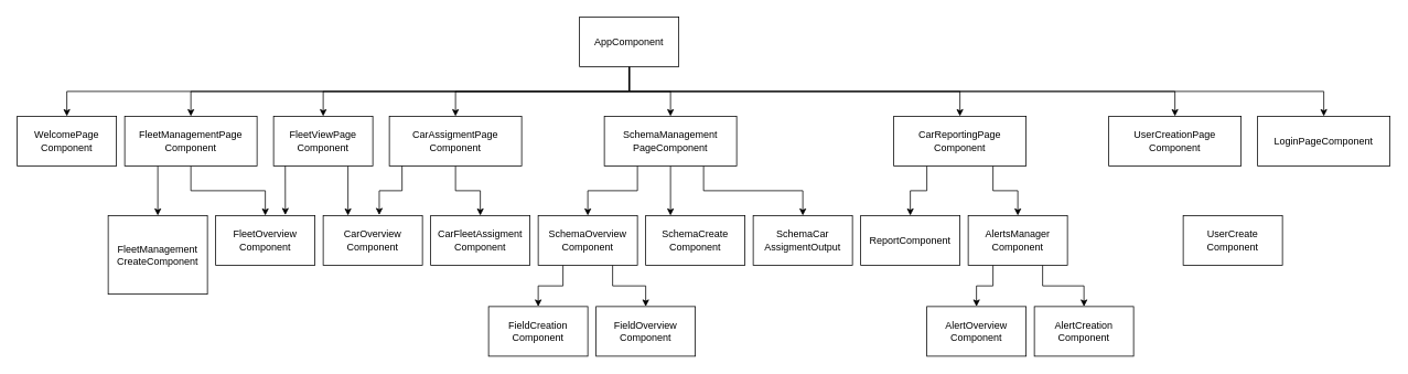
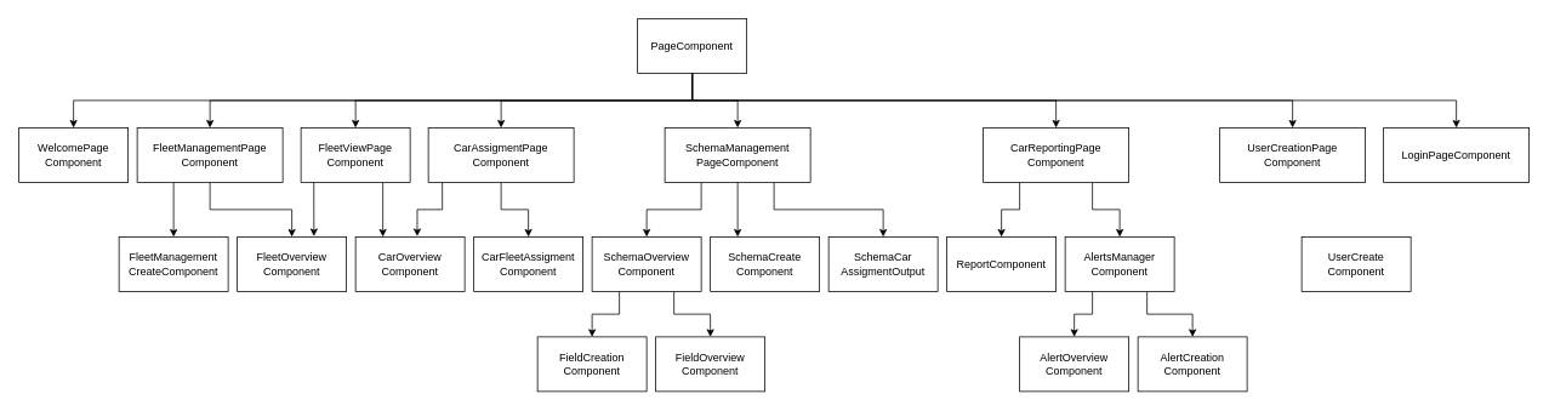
  <mxCell id="0" />
  <mxCell id="1" parent="0" />
  <mxCell id="2" style="edgeStyle=orthogonalEdgeStyle;rounded=0;orthogonalLoop=1;jettySize=auto;html=1;exitX=0.5;exitY=1;exitDx=0;exitDy=0;entryX=0.5;entryY=0;entryDx=0;entryDy=0;" edge="1" parent="1" source="10" target="11"><mxGeometry relative="1" as="geometry" /></mxCell>
  <mxCell id="3" style="edgeStyle=orthogonalEdgeStyle;rounded=0;orthogonalLoop=1;jettySize=auto;html=1;exitX=0.5;exitY=1;exitDx=0;exitDy=0;entryX=0.5;entryY=0;entryDx=0;entryDy=0;" edge="1" parent="1" source="10" target="14"><mxGeometry relative="1" as="geometry" /></mxCell>
  <mxCell id="4" style="edgeStyle=orthogonalEdgeStyle;rounded=0;orthogonalLoop=1;jettySize=auto;html=1;exitX=0.5;exitY=1;exitDx=0;exitDy=0;" edge="1" parent="1" source="10" target="29"><mxGeometry relative="1" as="geometry" /></mxCell>
  <mxCell id="5" style="edgeStyle=orthogonalEdgeStyle;rounded=0;orthogonalLoop=1;jettySize=auto;html=1;exitX=0.5;exitY=1;exitDx=0;exitDy=0;entryX=0.5;entryY=0;entryDx=0;entryDy=0;" edge="1" parent="1" source="10" target="17"><mxGeometry relative="1" as="geometry" /></mxCell>
  <mxCell id="6" style="edgeStyle=orthogonalEdgeStyle;rounded=0;orthogonalLoop=1;jettySize=auto;html=1;exitX=0.5;exitY=1;exitDx=0;exitDy=0;entryX=0.5;entryY=0;entryDx=0;entryDy=0;" edge="1" parent="1" source="10" target="21"><mxGeometry relative="1" as="geometry" /></mxCell>
  <mxCell id="7" style="edgeStyle=orthogonalEdgeStyle;rounded=0;orthogonalLoop=1;jettySize=auto;html=1;exitX=0.5;exitY=1;exitDx=0;exitDy=0;entryX=0.5;entryY=0;entryDx=0;entryDy=0;" edge="1" parent="1" source="10" target="24"><mxGeometry relative="1" as="geometry" /></mxCell>
  <mxCell id="8" style="edgeStyle=orthogonalEdgeStyle;rounded=0;orthogonalLoop=1;jettySize=auto;html=1;exitX=0.5;exitY=1;exitDx=0;exitDy=0;entryX=0.5;entryY=0;entryDx=0;entryDy=0;" edge="1" parent="1" source="10" target="25"><mxGeometry relative="1" as="geometry" /></mxCell>
  <mxCell id="9" style="edgeStyle=orthogonalEdgeStyle;rounded=0;orthogonalLoop=1;jettySize=auto;html=1;exitX=0.5;exitY=1;exitDx=0;exitDy=0;entryX=0.5;entryY=0;entryDx=0;entryDy=0;" edge="1" parent="1" source="10" target="26"><mxGeometry relative="1" as="geometry" /></mxCell>
- <mxCell id="10" value="AppComponent" style="rounded=0;whiteSpace=wrap;html=1;" vertex="1" parent="1"><mxGeometry x="700" y="20" width="120" height="60" as="geometry" /></mxCell>
+ <mxCell id="10" value="PageComponent" style="rounded=0;whiteSpace=wrap;html=1;" vertex="1" parent="1"><mxGeometry x="700" y="20" width="120" height="60" as="geometry" /></mxCell>
  <mxCell id="11" value="WelcomePage&lt;br&gt;Component" style="rounded=0;whiteSpace=wrap;html=1;" vertex="1" parent="1"><mxGeometry x="20" y="140" width="120" height="60" as="geometry" /></mxCell>
  <mxCell id="12" style="edgeStyle=orthogonalEdgeStyle;rounded=0;orthogonalLoop=1;jettySize=auto;html=1;exitX=0.5;exitY=1;exitDx=0;exitDy=0;" edge="1" parent="1" source="14" target="30"><mxGeometry relative="1" as="geometry" /></mxCell>
  <mxCell id="13" style="edgeStyle=orthogonalEdgeStyle;rounded=0;orthogonalLoop=1;jettySize=auto;html=1;exitX=0.25;exitY=1;exitDx=0;exitDy=0;entryX=0.5;entryY=0;entryDx=0;entryDy=0;" edge="1" parent="1" source="14" target="32"><mxGeometry relative="1" as="geometry" /></mxCell>
  <mxCell id="14" value="FleetManagementPage&lt;br&gt;Component" style="rounded=0;whiteSpace=wrap;html=1;" vertex="1" parent="1"><mxGeometry x="150" y="140" width="160" height="60" as="geometry" /></mxCell>
  <mxCell id="15" style="edgeStyle=orthogonalEdgeStyle;rounded=0;orthogonalLoop=1;jettySize=auto;html=1;exitX=0.096;exitY=0.993;exitDx=0;exitDy=0;entryX=0.565;entryY=-0.01;entryDx=0;entryDy=0;exitPerimeter=0;entryPerimeter=0;" edge="1" parent="1" source="17" target="31"><mxGeometry relative="1" as="geometry" /></mxCell>
  <mxCell id="16" style="edgeStyle=orthogonalEdgeStyle;rounded=0;orthogonalLoop=1;jettySize=auto;html=1;exitX=0.5;exitY=1;exitDx=0;exitDy=0;entryX=0.5;entryY=0;entryDx=0;entryDy=0;" edge="1" parent="1" source="17" target="33"><mxGeometry relative="1" as="geometry" /></mxCell>
  <mxCell id="17" value="CarAssigmentPage&lt;br&gt;Component" style="rounded=0;whiteSpace=wrap;html=1;" vertex="1" parent="1"><mxGeometry x="470" y="140" width="160" height="60" as="geometry" /></mxCell>
  <mxCell id="18" style="edgeStyle=orthogonalEdgeStyle;rounded=0;orthogonalLoop=1;jettySize=auto;html=1;exitX=0.25;exitY=1;exitDx=0;exitDy=0;entryX=0.5;entryY=0;entryDx=0;entryDy=0;" edge="1" parent="1" source="21" target="36"><mxGeometry relative="1" as="geometry" /></mxCell>
  <mxCell id="19" style="edgeStyle=orthogonalEdgeStyle;rounded=0;orthogonalLoop=1;jettySize=auto;html=1;exitX=0.5;exitY=1;exitDx=0;exitDy=0;entryX=0.25;entryY=0;entryDx=0;entryDy=0;" edge="1" parent="1" source="21" target="37"><mxGeometry relative="1" as="geometry" /></mxCell>
  <mxCell id="20" style="edgeStyle=orthogonalEdgeStyle;rounded=0;orthogonalLoop=1;jettySize=auto;html=1;exitX=0.75;exitY=1;exitDx=0;exitDy=0;entryX=0.5;entryY=0;entryDx=0;entryDy=0;" edge="1" parent="1" source="21" target="38"><mxGeometry relative="1" as="geometry" /></mxCell>
  <mxCell id="21" value="SchemaManagement&lt;br&gt;PageComponent" style="rounded=0;whiteSpace=wrap;html=1;" vertex="1" parent="1"><mxGeometry x="730" y="140" width="160" height="60" as="geometry" /></mxCell>
  <mxCell id="22" style="edgeStyle=orthogonalEdgeStyle;rounded=0;orthogonalLoop=1;jettySize=auto;html=1;exitX=0.25;exitY=1;exitDx=0;exitDy=0;" edge="1" parent="1" source="24" target="41"><mxGeometry relative="1" as="geometry" /></mxCell>
  <mxCell id="23" style="edgeStyle=orthogonalEdgeStyle;rounded=0;orthogonalLoop=1;jettySize=auto;html=1;exitX=0.75;exitY=1;exitDx=0;exitDy=0;entryX=0.5;entryY=0;entryDx=0;entryDy=0;" edge="1" parent="1" source="24" target="44"><mxGeometry relative="1" as="geometry" /></mxCell>
  <mxCell id="24" value="CarReportingPage&lt;br&gt;Component" style="rounded=0;whiteSpace=wrap;html=1;" vertex="1" parent="1"><mxGeometry x="1080" y="140" width="160" height="60" as="geometry" /></mxCell>
  <mxCell id="25" value="UserCreationPage&lt;br&gt;Component" style="rounded=0;whiteSpace=wrap;html=1;" vertex="1" parent="1"><mxGeometry x="1340" y="140" width="160" height="60" as="geometry" /></mxCell>
  <mxCell id="26" value="LoginPageComponent" style="rounded=0;whiteSpace=wrap;html=1;" vertex="1" parent="1"><mxGeometry x="1520" y="140" width="160" height="60" as="geometry" /></mxCell>
  <mxCell id="27" style="edgeStyle=orthogonalEdgeStyle;rounded=0;orthogonalLoop=1;jettySize=auto;html=1;exitX=0.118;exitY=0.977;exitDx=0;exitDy=0;entryX=0.702;entryY=-0.01;entryDx=0;entryDy=0;exitPerimeter=0;entryPerimeter=0;" edge="1" parent="1" source="29" target="30"><mxGeometry relative="1" as="geometry" /></mxCell>
  <mxCell id="28" style="edgeStyle=orthogonalEdgeStyle;rounded=0;orthogonalLoop=1;jettySize=auto;html=1;exitX=0.75;exitY=1;exitDx=0;exitDy=0;entryX=0.25;entryY=0;entryDx=0;entryDy=0;" edge="1" parent="1" source="29" target="31"><mxGeometry relative="1" as="geometry" /></mxCell>
  <mxCell id="29" value="FleetViewPage&lt;br&gt;Component" style="rounded=0;whiteSpace=wrap;html=1;" vertex="1" parent="1"><mxGeometry x="330" y="140" width="120" height="60" as="geometry" /></mxCell>
  <mxCell id="30" value="FleetOverview&lt;br&gt;Component" style="rounded=0;whiteSpace=wrap;html=1;" vertex="1" parent="1"><mxGeometry x="260" y="260" width="120" height="60" as="geometry" /></mxCell>
  <mxCell id="31" value="CarOverview&lt;br&gt;Component" style="rounded=0;whiteSpace=wrap;html=1;" vertex="1" parent="1"><mxGeometry x="390" y="260" width="120" height="60" as="geometry" /></mxCell>
- <mxCell id="32" value="FleetManagement&lt;br&gt;CreateComponent" style="rounded=0;whiteSpace=wrap;html=1;" vertex="1" parent="1"><mxGeometry x="130" y="260" width="120" height="95" as="geometry" /></mxCell>
+ <mxCell id="32" value="FleetManagement&lt;br&gt;CreateComponent" style="rounded=0;whiteSpace=wrap;html=1;" vertex="1" parent="1"><mxGeometry x="130" y="260" width="120" height="60" as="geometry" /></mxCell>
  <mxCell id="33" value="CarFleetAssigment&lt;br&gt;Component" style="rounded=0;whiteSpace=wrap;html=1;" vertex="1" parent="1"><mxGeometry x="520" y="260" width="120" height="60" as="geometry" /></mxCell>
  <mxCell id="34" style="edgeStyle=orthogonalEdgeStyle;rounded=0;orthogonalLoop=1;jettySize=auto;html=1;exitX=0.25;exitY=1;exitDx=0;exitDy=0;" edge="1" parent="1" source="36" target="39"><mxGeometry relative="1" as="geometry" /></mxCell>
  <mxCell id="35" style="edgeStyle=orthogonalEdgeStyle;rounded=0;orthogonalLoop=1;jettySize=auto;html=1;exitX=0.75;exitY=1;exitDx=0;exitDy=0;" edge="1" parent="1" source="36" target="40"><mxGeometry relative="1" as="geometry" /></mxCell>
  <mxCell id="36" value="SchemaOverview&lt;br&gt;Component" style="rounded=0;whiteSpace=wrap;html=1;" vertex="1" parent="1"><mxGeometry x="650" y="260" width="120" height="60" as="geometry" /></mxCell>
  <mxCell id="37" value="SchemaCreate&lt;br&gt;Component" style="rounded=0;whiteSpace=wrap;html=1;" vertex="1" parent="1"><mxGeometry x="780" y="260" width="120" height="60" as="geometry" /></mxCell>
  <mxCell id="38" value="SchemaCar&lt;br&gt;AssigmentOutput" style="rounded=0;whiteSpace=wrap;html=1;" vertex="1" parent="1"><mxGeometry x="910" y="260" width="120" height="60" as="geometry" /></mxCell>
  <mxCell id="39" value="FieldCreation&lt;br&gt;Component" style="rounded=0;whiteSpace=wrap;html=1;" vertex="1" parent="1"><mxGeometry x="590" y="370" width="120" height="60" as="geometry" /></mxCell>
  <mxCell id="40" value="FieldOverview&lt;br&gt;Component" style="rounded=0;whiteSpace=wrap;html=1;" vertex="1" parent="1"><mxGeometry x="720" y="370" width="120" height="60" as="geometry" /></mxCell>
  <mxCell id="41" value="ReportComponent" style="rounded=0;whiteSpace=wrap;html=1;" vertex="1" parent="1"><mxGeometry x="1040" y="260" width="120" height="60" as="geometry" /></mxCell>
  <mxCell id="42" style="edgeStyle=orthogonalEdgeStyle;rounded=0;orthogonalLoop=1;jettySize=auto;html=1;exitX=0.25;exitY=1;exitDx=0;exitDy=0;entryX=0.5;entryY=0;entryDx=0;entryDy=0;" edge="1" parent="1" source="44" target="45"><mxGeometry relative="1" as="geometry" /></mxCell>
  <mxCell id="43" style="edgeStyle=orthogonalEdgeStyle;rounded=0;orthogonalLoop=1;jettySize=auto;html=1;exitX=0.75;exitY=1;exitDx=0;exitDy=0;entryX=0.5;entryY=0;entryDx=0;entryDy=0;" edge="1" parent="1" source="44" target="46"><mxGeometry relative="1" as="geometry" /></mxCell>
  <mxCell id="44" value="AlertsManager&lt;br&gt;Component" style="rounded=0;whiteSpace=wrap;html=1;" vertex="1" parent="1"><mxGeometry x="1170" y="260" width="120" height="60" as="geometry" /></mxCell>
  <mxCell id="45" value="AlertOverview&lt;br&gt;Component" style="rounded=0;whiteSpace=wrap;html=1;" vertex="1" parent="1"><mxGeometry x="1120" y="370" width="120" height="60" as="geometry" /></mxCell>
  <mxCell id="46" value="AlertCreation&lt;br&gt;Component" style="rounded=0;whiteSpace=wrap;html=1;" vertex="1" parent="1"><mxGeometry x="1250" y="370" width="120" height="60" as="geometry" /></mxCell>
  <mxCell id="47" value="UserCreate&lt;br&gt;Component" style="rounded=0;whiteSpace=wrap;html=1;" vertex="1" parent="1"><mxGeometry x="1430" y="260" width="120" height="60" as="geometry" /></mxCell>
